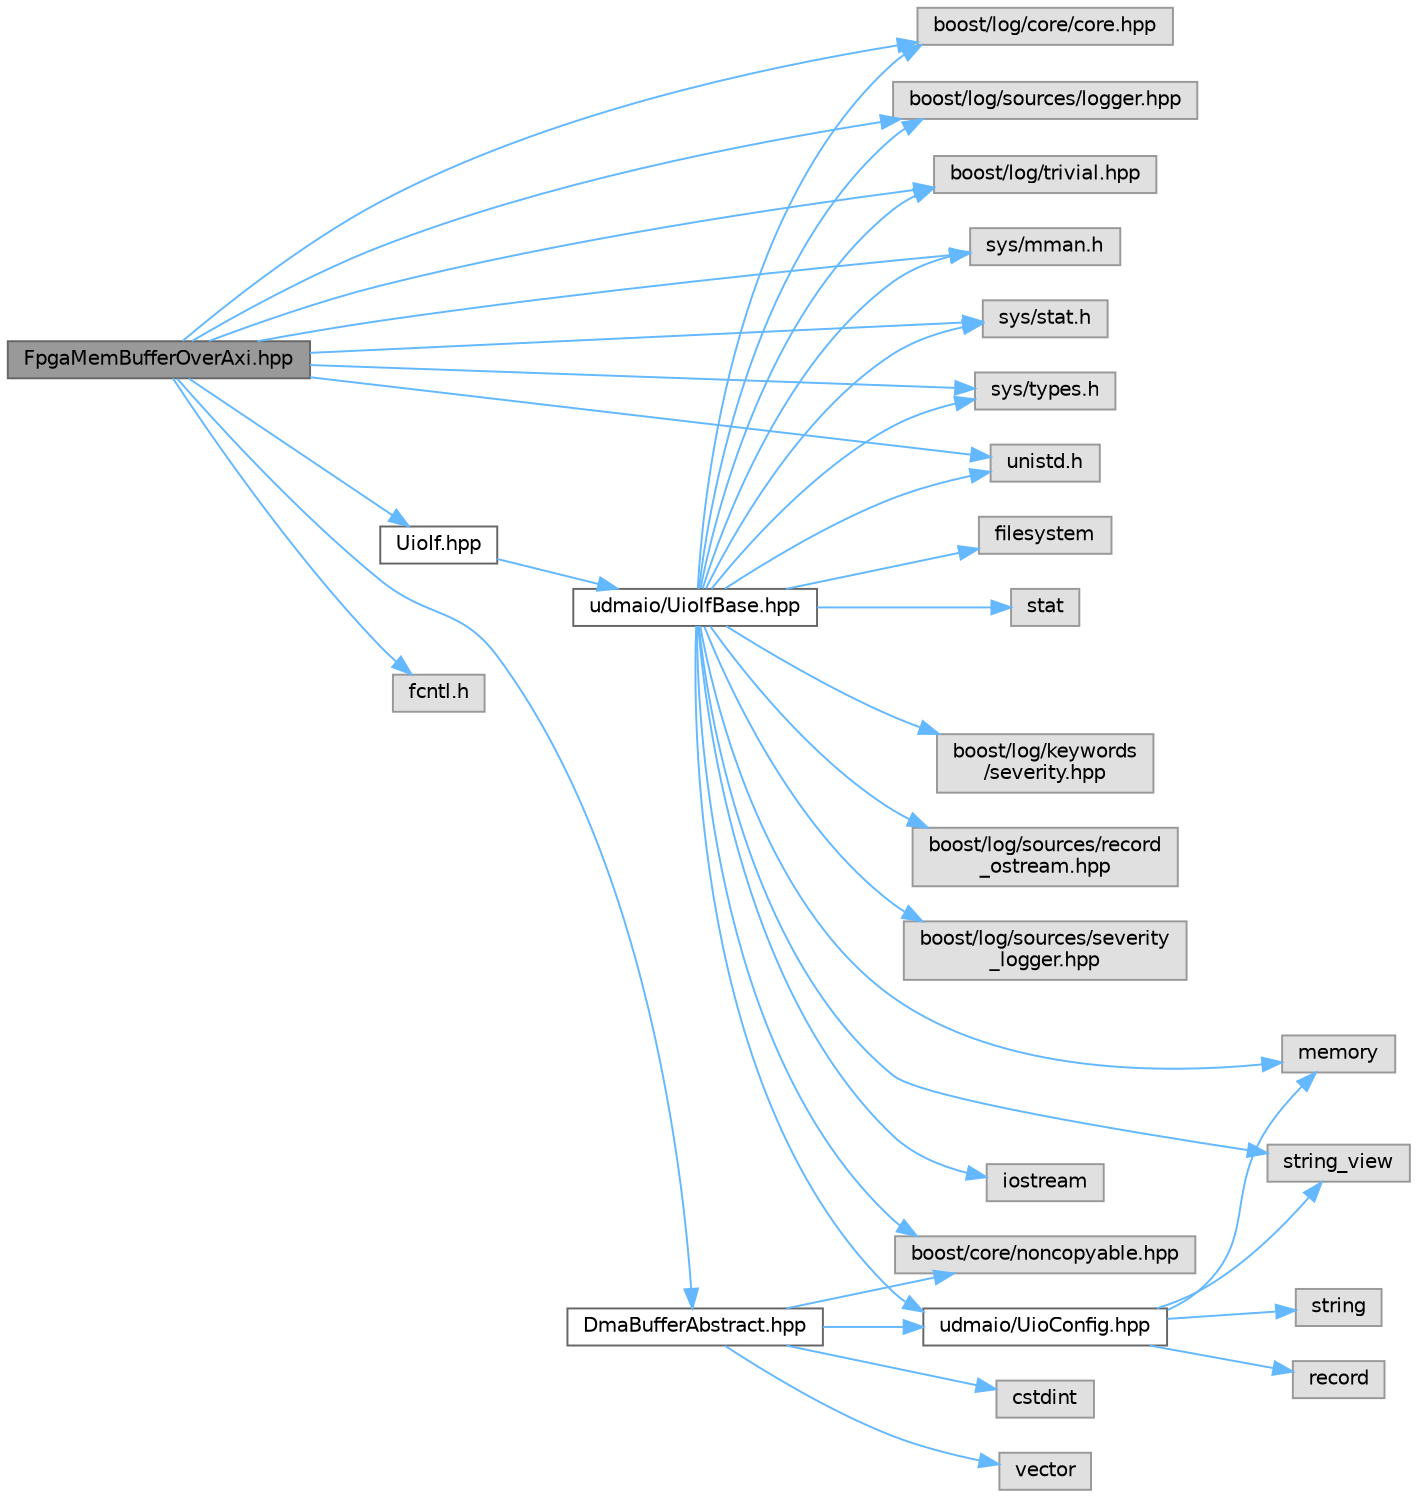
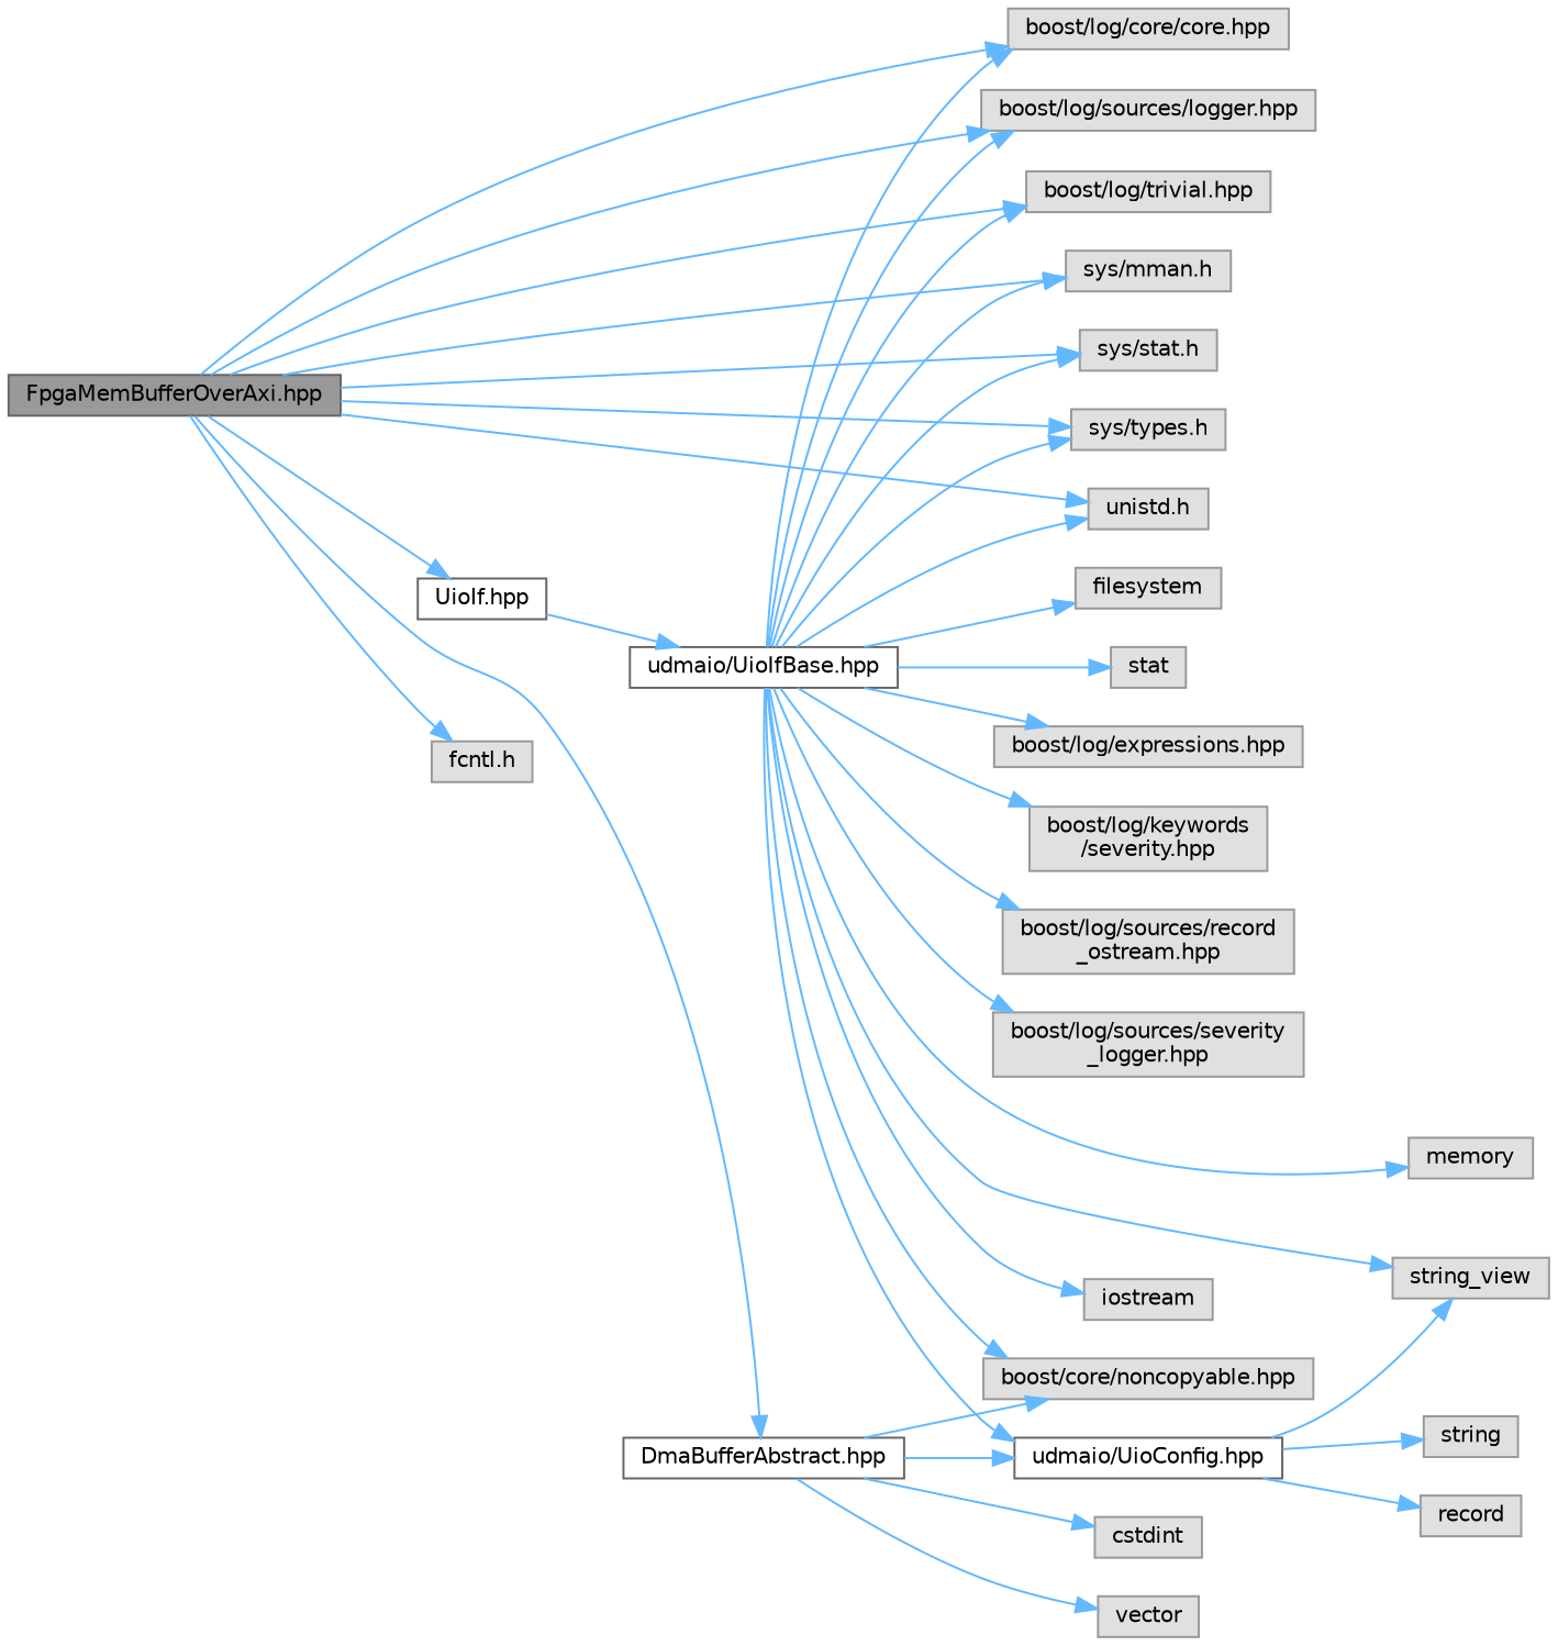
  digraph {
    rankdir=LR
    node [color=grey60 fillcolor="#E0E0E0" fontname=Helvetica fontsize=10 shape=box style=filled]
    edge [color=steelblue1 fontname=Helvetica fontsize=10 labelfontname=Helvetica labelfontsize=10 style=solid]
    n1 [color=gray40 fillcolor=grey60 fontcolor=black height=0.2 label="FpgaMemBufferOverAxi.hpp" width=0.4]
    n2 [height=0.2 label="boost/log/core/core.hpp" width=0.4]
    n3 [height=0.2 label="boost/log/sources/logger.hpp" width=0.4]
    n4 [height=0.2 label="boost/log/trivial.hpp" width=0.4]
    n5 [height=0.2 label="fcntl.h" width=0.4]
    n6 [height=0.2 label="sys/mman.h" width=0.4]
    n7 [height=0.2 label="sys/stat.h" width=0.4]
    n8 [height=0.2 label="sys/types.h" width=0.4]
    n9 [height=0.2 label="unistd.h" width=0.4]
    n10 [color=grey40 fillcolor=white height=0.2 label="DmaBufferAbstract.hpp" width=0.4]
    n11 [color=grey40 fillcolor=white height=0.2 label="UioIf.hpp" width=0.4]
    n12 [height=0.2 label=cstdint width=0.4]
    n13 [height=0.2 label=vector width=0.4]
    n14 [height=0.2 label="boost/core/noncopyable.hpp" width=0.4]
    n15 [color=grey40 fillcolor=white height=0.2 label="udmaio/UioConfig.hpp" width=0.4]
    n16 [color=grey40 fillcolor=white height=0.2 label="udmaio/UioIfBase.hpp" width=0.4]
    n17 [height=0.2 label=memory width=0.4]
    n18 [height=0.2 label=record width=0.4]
    n19 [height=0.2 label=string width=0.4]
    n20 [height=0.2 label=string_view width=0.4]
    n21 [height=0.2 label=iostream width=0.4]
    n22 [height=0.2 label=filesystem width=0.4]
    n23 [height=0.2 label=stat width=0.4]
+   n24 [height=0.2 label="boost/log/expressions.hpp" width=0.4]
    n25 [height=0.2 label="boost/log/keywords\l/severity.hpp" width=0.4]
    n26 [height=0.2 label="boost/log/sources/record\l_ostream.hpp" width=0.4]
    n27 [height=0.2 label="boost/log/sources/severity\l_logger.hpp" width=0.4]
    n1 -> n2
    n1 -> n3
    n1 -> n4
    n1 -> n5
    n1 -> n6
    n1 -> n7
    n1 -> n8
    n1 -> n9
    n1 -> n10
    n1 -> n11
    n10 -> n12
    n10 -> n13
    n10 -> n14
    n10 -> n15
    n11 -> n16
-   n15 -> n17
    n15 -> n18
    n15 -> n19
    n15 -> n20
    n16 -> n2
    n16 -> n3
    n16 -> n4
    n16 -> n6
    n16 -> n7
    n16 -> n8
    n16 -> n9
    n16 -> n14
    n16 -> n15
    n16 -> n17
    n16 -> n20
    n16 -> n21
    n16 -> n22
    n16 -> n23
+   n16 -> n24
    n16 -> n25
    n16 -> n26
    n16 -> n27
  }
